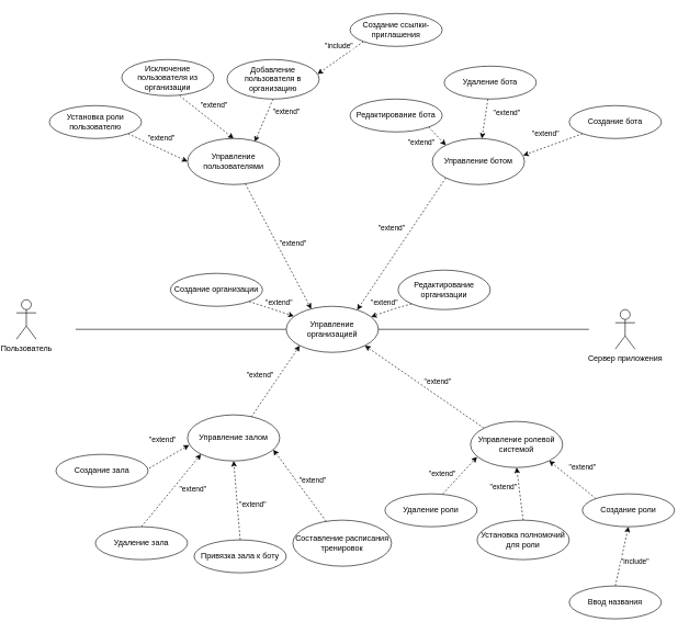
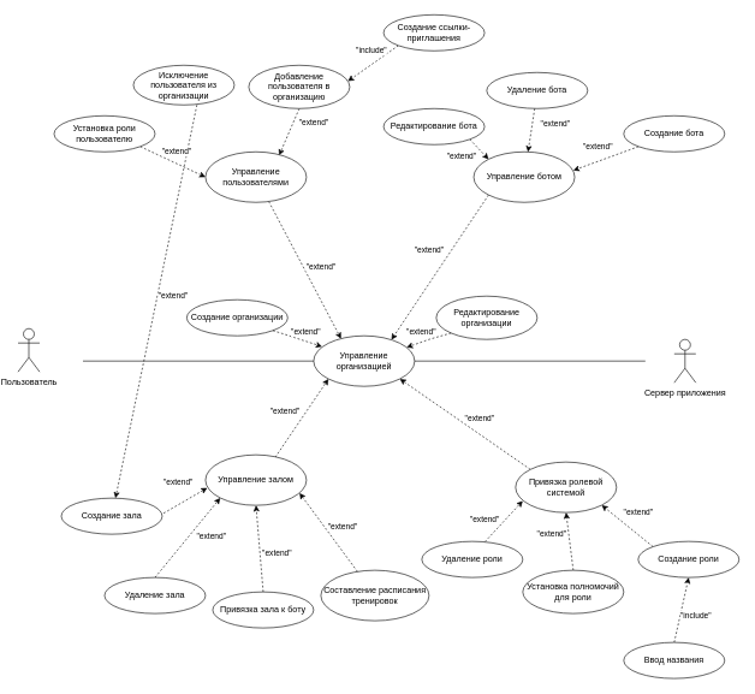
  <mxCell id="0" />
  <mxCell id="1" parent="0" />
  <mxCell id="2" value="" style="edgeStyle=none;rounded=0;orthogonalLoop=1;jettySize=auto;html=1;endArrow=none;endFill=0;" edge="1" parent="1" source="3"><mxGeometry relative="1" as="geometry"><mxPoint x="890" y="500" as="targetPoint" /></mxGeometry></mxCell>
  <mxCell id="3" value="Управление организацией" style="ellipse;whiteSpace=wrap;html=1;" vertex="1" parent="1"><mxGeometry x="430" y="465" width="140" height="70" as="geometry" /></mxCell>
  <mxCell id="4" value="Пользователь" style="shape=umlActor;verticalLabelPosition=bottom;verticalAlign=top;html=1;" vertex="1" parent="1"><mxGeometry x="20" y="455" width="30" height="60" as="geometry" /></mxCell>
  <mxCell id="5" value="Создание организации" style="ellipse;whiteSpace=wrap;html=1;" vertex="1" parent="1"><mxGeometry x="254" y="415" width="140" height="50" as="geometry" /></mxCell>
  <mxCell id="6" value="Редактирование организации" style="ellipse;whiteSpace=wrap;html=1;" vertex="1" parent="1"><mxGeometry x="600" y="410" width="140" height="60" as="geometry" /></mxCell>
  <mxCell id="7" value="&quot;extend&quot;" style="edgeStyle=none;rounded=0;orthogonalLoop=1;jettySize=auto;html=1;endArrow=classic;endFill=1;entryX=0.729;entryY=0.071;entryDx=0;entryDy=0;exitX=0.5;exitY=1;exitDx=0;exitDy=0;dashed=1;entryPerimeter=0;" edge="1" parent="1" source="8" target="12"><mxGeometry x="-0.704" y="26" relative="1" as="geometry"><mxPoint x="440" y="195" as="targetPoint" /><mxPoint y="1" as="offset" /></mxGeometry></mxCell>
  <mxCell id="8" value="Добавление пользователя в организацию" style="ellipse;whiteSpace=wrap;html=1;" vertex="1" parent="1"><mxGeometry x="340" y="90" width="140" height="60" as="geometry" /></mxCell>
- <mxCell id="9" value="&quot;extend&quot;" style="edgeStyle=none;rounded=0;orthogonalLoop=1;jettySize=auto;html=1;endArrow=classic;endFill=1;entryX=0.5;entryY=0;entryDx=0;entryDy=0;exitX=0.629;exitY=1;exitDx=0;exitDy=0;exitPerimeter=0;dashed=1;" edge="1" parent="1" source="10" target="12"><mxGeometry x="-0.044" y="21" relative="1" as="geometry"><mxPoint x="420" y="230" as="targetPoint" /><mxPoint as="offset" /></mxGeometry></mxCell>
+ <mxCell id="9" value="&quot;extend&quot;" style="edgeStyle=none;rounded=0;orthogonalLoop=1;jettySize=auto;html=1;endArrow=classic;endFill=1;exitX=0.629;exitY=1;exitDx=0;exitDy=0;exitPerimeter=0;dashed=1;" edge="1" parent="1" source="10" target="37"><mxGeometry x="-0.044" y="21" relative="1" as="geometry"><mxPoint x="420" y="230" as="targetPoint" /><mxPoint as="offset" /></mxGeometry></mxCell>
  <mxCell id="10" value="Исключение пользователя из организации" style="ellipse;whiteSpace=wrap;html=1;" vertex="1" parent="1"><mxGeometry x="180" y="90" width="140" height="55" as="geometry" /></mxCell>
  <mxCell id="11" value="&quot;extend&quot;" style="edgeStyle=none;rounded=0;orthogonalLoop=1;jettySize=auto;html=1;entryX=0.271;entryY=0.057;entryDx=0;entryDy=0;entryPerimeter=0;endArrow=classic;endFill=1;dashed=1;" edge="1" parent="1" source="12" target="3"><mxGeometry x="0.064" y="21" relative="1" as="geometry"><mxPoint x="1" as="offset" /></mxGeometry></mxCell>
  <mxCell id="12" value="Управление пользователями" style="ellipse;whiteSpace=wrap;html=1;" vertex="1" parent="1"><mxGeometry x="280" y="210" width="140" height="70" as="geometry" /></mxCell>
  <mxCell id="13" value="&quot;extend&quot;" style="edgeStyle=none;rounded=0;orthogonalLoop=1;jettySize=auto;html=1;endArrow=classic;endFill=1;entryX=0;entryY=0.5;entryDx=0;entryDy=0;exitX=1;exitY=1;exitDx=0;exitDy=0;dashed=1;" edge="1" parent="1" source="14" target="12"><mxGeometry x="-0.022" y="15" relative="1" as="geometry"><mxPoint x="480" y="110" as="targetPoint" /><mxPoint as="offset" /></mxGeometry></mxCell>
  <mxCell id="14" value="Установка роли пользователю" style="ellipse;whiteSpace=wrap;html=1;" vertex="1" parent="1"><mxGeometry x="70" y="160" width="140" height="50" as="geometry" /></mxCell>
  <mxCell id="15" value="&quot;extend&quot;" style="edgeStyle=none;rounded=0;orthogonalLoop=1;jettySize=auto;html=1;exitX=0;exitY=0;exitDx=0;exitDy=0;entryX=1;entryY=1;entryDx=0;entryDy=0;dashed=1;endArrow=classic;endFill=1;" edge="1" parent="1" source="16" target="18"><mxGeometry x="0.001" y="-24" relative="1" as="geometry"><mxPoint as="offset" /></mxGeometry></mxCell>
  <mxCell id="16" value="Создание роли" style="ellipse;whiteSpace=wrap;html=1;" vertex="1" parent="1"><mxGeometry x="880" y="750" width="140" height="50" as="geometry" /></mxCell>
  <mxCell id="17" value="&quot;extend&quot;" style="edgeStyle=none;rounded=0;orthogonalLoop=1;jettySize=auto;html=1;exitX=0;exitY=0;exitDx=0;exitDy=0;entryX=1;entryY=1;entryDx=0;entryDy=0;dashed=1;endArrow=classic;endFill=1;" edge="1" parent="1" source="18" target="3"><mxGeometry x="-0.11" y="-18" relative="1" as="geometry"><mxPoint as="offset" /></mxGeometry></mxCell>
- <mxCell id="18" value="Управление ролевой системой" style="ellipse;whiteSpace=wrap;html=1;" vertex="1" parent="1"><mxGeometry x="710" y="640" width="140" height="70" as="geometry" /></mxCell>
+ <mxCell id="18" value="Привязка ролевой системой" style="ellipse;whiteSpace=wrap;html=1;" vertex="1" parent="1"><mxGeometry x="710" y="640" width="140" height="70" as="geometry" /></mxCell>
  <mxCell id="19" value="&quot;extend&quot;" style="edgeStyle=none;rounded=0;orthogonalLoop=1;jettySize=auto;html=1;exitX=0.5;exitY=0;exitDx=0;exitDy=0;entryX=0.5;entryY=1;entryDx=0;entryDy=0;dashed=1;endArrow=classic;endFill=1;" edge="1" parent="1" source="20" target="18"><mxGeometry x="0.323" y="24" relative="1" as="geometry"><mxPoint as="offset" /></mxGeometry></mxCell>
  <mxCell id="20" value="Установка полномочий для роли" style="ellipse;whiteSpace=wrap;html=1;" vertex="1" parent="1"><mxGeometry x="720" y="790" width="140" height="60" as="geometry" /></mxCell>
  <mxCell id="21" value="&quot;extend&quot;" style="edgeStyle=none;rounded=0;orthogonalLoop=1;jettySize=auto;html=1;exitX=0.625;exitY=0.01;exitDx=0;exitDy=0;dashed=1;endArrow=classic;endFill=1;entryX=0.071;entryY=0.769;entryDx=0;entryDy=0;entryPerimeter=0;exitPerimeter=0;" edge="1" parent="1" source="22" target="18"><mxGeometry x="-0.42" y="21" relative="1" as="geometry"><mxPoint as="offset" /></mxGeometry></mxCell>
  <mxCell id="22" value="Удаление роли" style="ellipse;whiteSpace=wrap;html=1;" vertex="1" parent="1"><mxGeometry x="580" y="750" width="140" height="50" as="geometry" /></mxCell>
  <mxCell id="23" value="&quot;extend&quot;" style="edgeStyle=none;rounded=0;orthogonalLoop=1;jettySize=auto;html=1;exitX=0;exitY=1;exitDx=0;exitDy=0;dashed=1;endArrow=classic;endFill=1;entryX=0.986;entryY=0.367;entryDx=0;entryDy=0;entryPerimeter=0;" edge="1" parent="1" source="24" target="31"><mxGeometry x="0.094" y="-19" relative="1" as="geometry"><mxPoint as="offset" /></mxGeometry></mxCell>
  <mxCell id="24" value="Создание бота" style="ellipse;whiteSpace=wrap;html=1;" vertex="1" parent="1"><mxGeometry x="860" y="160" width="140" height="50" as="geometry" /></mxCell>
  <mxCell id="25" value="&quot;extend&quot;" style="edgeStyle=none;rounded=0;orthogonalLoop=1;jettySize=auto;html=1;exitX=1;exitY=1;exitDx=0;exitDy=0;entryX=0;entryY=0;entryDx=0;entryDy=0;dashed=1;endArrow=classic;endFill=1;" edge="1" parent="1" source="26" target="31"><mxGeometry x="-0.508" y="-25" relative="1" as="geometry"><mxPoint x="1" as="offset" /></mxGeometry></mxCell>
  <mxCell id="26" value="Редактирование бота" style="ellipse;whiteSpace=wrap;html=1;" vertex="1" parent="1"><mxGeometry x="527" y="150" width="140" height="50" as="geometry" /></mxCell>
  <mxCell id="27" value="&quot;extend&quot;" style="edgeStyle=none;rounded=0;orthogonalLoop=1;jettySize=auto;html=1;dashed=1;endArrow=classic;endFill=1;" edge="1" parent="1" source="28" target="31"><mxGeometry x="-0.452" y="31" relative="1" as="geometry"><mxPoint as="offset" /></mxGeometry></mxCell>
  <mxCell id="28" value="Удаление бота" style="ellipse;whiteSpace=wrap;html=1;" vertex="1" parent="1"><mxGeometry x="670" y="100" width="140" height="50" as="geometry" /></mxCell>
  <mxCell id="29" value="" style="rounded=0;orthogonalLoop=1;jettySize=auto;html=1;endArrow=none;endFill=0;entryX=0;entryY=0.5;entryDx=0;entryDy=0;" edge="1" parent="1" target="3"><mxGeometry relative="1" as="geometry"><mxPoint x="110" y="500" as="sourcePoint" /><mxPoint x="410" y="500" as="targetPoint" /></mxGeometry></mxCell>
  <mxCell id="30" value="&quot;extend&quot;" style="edgeStyle=none;rounded=0;orthogonalLoop=1;jettySize=auto;html=1;exitX=0;exitY=1;exitDx=0;exitDy=0;entryX=0.77;entryY=0.078;entryDx=0;entryDy=0;entryPerimeter=0;dashed=1;endArrow=classic;endFill=1;" edge="1" parent="1" source="31" target="3"><mxGeometry x="-0.099" y="-25" relative="1" as="geometry"><mxPoint x="-1" as="offset" /></mxGeometry></mxCell>
  <mxCell id="31" value="Управление ботом" style="ellipse;whiteSpace=wrap;html=1;" vertex="1" parent="1"><mxGeometry x="652" y="210" width="140" height="70" as="geometry" /></mxCell>
  <mxCell id="32" value="&quot;include&quot;" style="edgeStyle=none;rounded=0;orthogonalLoop=1;jettySize=auto;html=1;endArrow=classic;endFill=1;dashed=1;exitX=0.5;exitY=0;exitDx=0;exitDy=0;entryX=0.5;entryY=1;entryDx=0;entryDy=0;" edge="1" parent="1" source="33" target="16"><mxGeometry x="-0.073" y="-21" relative="1" as="geometry"><mxPoint as="offset" /></mxGeometry></mxCell>
  <mxCell id="33" value="Ввод названия" style="ellipse;whiteSpace=wrap;html=1;" vertex="1" parent="1"><mxGeometry x="860" y="890" width="140" height="50" as="geometry" /></mxCell>
  <mxCell id="34" value="&quot;include&quot;" style="edgeStyle=none;rounded=0;orthogonalLoop=1;jettySize=auto;html=1;dashed=1;endArrow=classic;endFill=1;exitX=0;exitY=1;exitDx=0;exitDy=0;entryX=0.982;entryY=0.367;entryDx=0;entryDy=0;entryPerimeter=0;" edge="1" parent="1" source="35" target="8"><mxGeometry x="-0.186" y="-16" relative="1" as="geometry"><mxPoint as="offset" /></mxGeometry></mxCell>
  <mxCell id="35" value="Создание ссылки-приглашения" style="ellipse;whiteSpace=wrap;html=1;" vertex="1" parent="1"><mxGeometry x="527" y="20" width="140" height="50" as="geometry" /></mxCell>
  <mxCell id="36" value="&quot;extend&quot;" style="edgeStyle=none;rounded=0;orthogonalLoop=1;jettySize=auto;html=1;exitX=1.013;exitY=0.42;exitDx=0;exitDy=0;entryX=0.017;entryY=0.655;entryDx=0;entryDy=0;dashed=1;endArrow=classic;endFill=1;exitPerimeter=0;entryPerimeter=0;" edge="1" parent="1" source="37" target="45"><mxGeometry x="0.103" y="27" relative="1" as="geometry"><mxPoint as="offset" /></mxGeometry></mxCell>
  <mxCell id="37" value="Создание зала" style="ellipse;whiteSpace=wrap;html=1;" vertex="1" parent="1"><mxGeometry x="80" y="690" width="140" height="50" as="geometry" /></mxCell>
  <mxCell id="38" value="&quot;extend&quot;" style="edgeStyle=none;rounded=0;orthogonalLoop=1;jettySize=auto;html=1;exitX=0.5;exitY=0;exitDx=0;exitDy=0;entryX=0;entryY=1;entryDx=0;entryDy=0;dashed=1;endArrow=classic;endFill=1;" edge="1" parent="1" source="39" target="45"><mxGeometry x="0.311" y="-24" relative="1" as="geometry"><mxPoint as="offset" /></mxGeometry></mxCell>
  <mxCell id="39" value="Удаление зала" style="ellipse;whiteSpace=wrap;html=1;" vertex="1" parent="1"><mxGeometry x="140" y="800" width="140" height="50" as="geometry" /></mxCell>
  <mxCell id="40" value="&quot;extend&quot;" style="edgeStyle=none;rounded=0;orthogonalLoop=1;jettySize=auto;html=1;exitX=0.5;exitY=0;exitDx=0;exitDy=0;entryX=0.5;entryY=1;entryDx=0;entryDy=0;dashed=1;endArrow=classic;endFill=1;" edge="1" parent="1" source="41" target="45"><mxGeometry x="-0.138" y="-23" relative="1" as="geometry"><mxPoint as="offset" /></mxGeometry></mxCell>
  <mxCell id="41" value="Привязка зала к боту" style="ellipse;whiteSpace=wrap;html=1;" vertex="1" parent="1"><mxGeometry x="290" y="820" width="140" height="50" as="geometry" /></mxCell>
  <mxCell id="42" value="&quot;extend&quot;" style="edgeStyle=none;rounded=0;orthogonalLoop=1;jettySize=auto;html=1;entryX=0.931;entryY=0.756;entryDx=0;entryDy=0;entryPerimeter=0;dashed=1;endArrow=classic;endFill=1;" edge="1" parent="1" source="43" target="45"><mxGeometry x="-0.083" y="-20" relative="1" as="geometry"><mxPoint as="offset" /></mxGeometry></mxCell>
  <mxCell id="43" value="Составление расписания тренировок" style="ellipse;whiteSpace=wrap;html=1;" vertex="1" parent="1"><mxGeometry x="440" y="790" width="150" height="70" as="geometry" /></mxCell>
  <mxCell id="44" value="&quot;extend&quot;" style="edgeStyle=none;rounded=0;orthogonalLoop=1;jettySize=auto;html=1;exitX=0.691;exitY=0.048;exitDx=0;exitDy=0;entryX=0;entryY=1;entryDx=0;entryDy=0;dashed=1;endArrow=classic;endFill=1;exitPerimeter=0;" edge="1" parent="1" source="45" target="3"><mxGeometry x="-0.087" y="25" relative="1" as="geometry"><mxPoint as="offset" /></mxGeometry></mxCell>
  <mxCell id="45" value="Управление залом" style="ellipse;whiteSpace=wrap;html=1;" vertex="1" parent="1"><mxGeometry x="280" y="630" width="140" height="70" as="geometry" /></mxCell>
  <mxCell id="46" value="Сервер приложения" style="shape=umlActor;verticalLabelPosition=bottom;verticalAlign=top;html=1;" vertex="1" parent="1"><mxGeometry x="930" y="470" width="30" height="60" as="geometry" /></mxCell>
  <mxCell id="47" value="&quot;extend&quot;" style="edgeStyle=none;rounded=0;orthogonalLoop=1;jettySize=auto;html=1;dashed=1;endArrow=classic;endFill=1;exitX=0;exitY=1;exitDx=0;exitDy=0;entryX=0.921;entryY=0.229;entryDx=0;entryDy=0;entryPerimeter=0;" edge="1" parent="1" source="6" target="3"><mxGeometry x="0.181" y="-14" relative="1" as="geometry"><mxPoint as="offset" /><mxPoint x="630" y="465" as="sourcePoint" /><mxPoint x="567.48" y="472.02" as="targetPoint" /><Array as="points"><mxPoint x="590" y="470" /></Array></mxGeometry></mxCell>
  <mxCell id="48" value="&quot;extend&quot;" style="edgeStyle=none;rounded=0;orthogonalLoop=1;jettySize=auto;html=1;dashed=1;endArrow=classic;endFill=1;exitX=1;exitY=1;exitDx=0;exitDy=0;entryX=0.083;entryY=0.213;entryDx=0;entryDy=0;entryPerimeter=0;" edge="1" parent="1" source="5" target="3"><mxGeometry x="0.221" y="12" relative="1" as="geometry"><mxPoint as="offset" /><mxPoint x="521.563" y="410.003" as="sourcePoint" /><mxPoint x="460" y="429.82" as="targetPoint" /></mxGeometry></mxCell>
